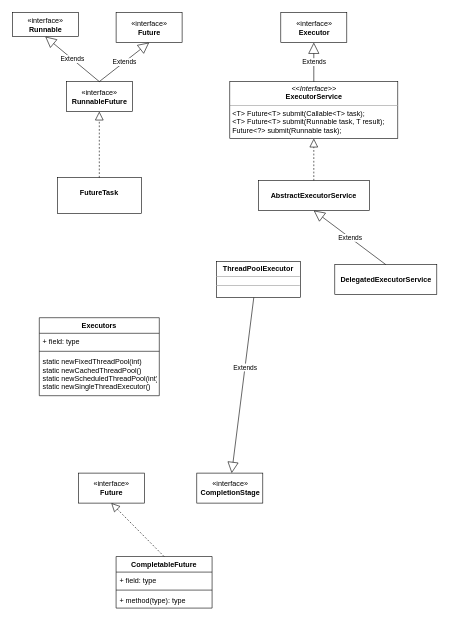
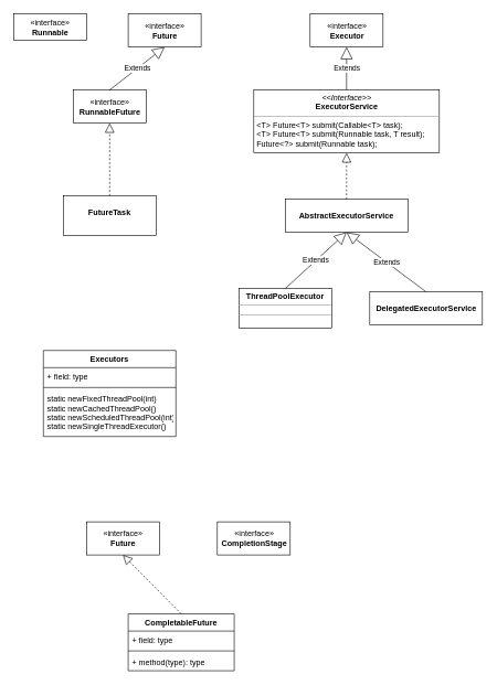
  <mxCell id="0" />
  <mxCell id="1" parent="0" />
  <mxCell id="2" value="«interface»&lt;br&gt;&lt;b&gt;Future&lt;/b&gt;" style="html=1;" vertex="1" parent="1"><mxGeometry x="193" y="20.5" width="110" height="50" as="geometry" /></mxCell>
  <mxCell id="3" value="«interface»&lt;br&gt;&lt;b&gt;RunnableFuture&lt;/b&gt;" style="html=1;" vertex="1" parent="1"><mxGeometry x="110" y="135.5" width="110" height="50" as="geometry" /></mxCell>
  <mxCell id="4" value="&lt;p style=&quot;margin: 0px ; margin-top: 4px ; text-align: center&quot;&gt;&lt;br&gt;&lt;b&gt;FutureTask&lt;/b&gt;&lt;br&gt;&lt;/p&gt;" style="verticalAlign=top;align=left;overflow=fill;fontSize=12;fontFamily=Helvetica;html=1;" vertex="1" parent="1"><mxGeometry x="95" y="295.5" width="140" height="60" as="geometry" /></mxCell>
  <mxCell id="5" value="" style="endArrow=block;dashed=1;endFill=0;endSize=12;html=1;exitX=0.5;exitY=0;exitDx=0;exitDy=0;" edge="1" parent="1" source="4" target="3"><mxGeometry width="160" relative="1" as="geometry"><mxPoint x="100" y="375.5" as="sourcePoint" /><mxPoint x="260" y="375.5" as="targetPoint" /></mxGeometry></mxCell>
  <mxCell id="6" value="«interface»&lt;br&gt;&lt;b&gt;Runnable&lt;/b&gt;" style="html=1;" vertex="1" parent="1"><mxGeometry x="20" y="20.5" width="110" height="40" as="geometry" /></mxCell>
- <mxCell id="7" value="Extends" style="endArrow=block;endSize=16;endFill=0;html=1;exitX=0.5;exitY=0;exitDx=0;exitDy=0;entryX=0.5;entryY=1;entryDx=0;entryDy=0;" edge="1" parent="1" source="3" target="6"><mxGeometry width="160" relative="1" as="geometry"><mxPoint x="350" y="165.5" as="sourcePoint" /><mxPoint x="510" y="165.5" as="targetPoint" /></mxGeometry></mxCell>
  <mxCell id="8" value="Extends" style="endArrow=block;endSize=16;endFill=0;html=1;exitX=0.5;exitY=0;exitDx=0;exitDy=0;entryX=0.5;entryY=1;entryDx=0;entryDy=0;" edge="1" parent="1" source="3" target="2"><mxGeometry width="160" relative="1" as="geometry"><mxPoint x="350" y="165.5" as="sourcePoint" /><mxPoint x="510" y="165.5" as="targetPoint" /></mxGeometry></mxCell>
  <mxCell id="9" value="«interface»&lt;br&gt;&lt;b&gt;Executor&lt;/b&gt;" style="html=1;" vertex="1" parent="1"><mxGeometry x="467.5" y="20.5" width="110" height="50" as="geometry" /></mxCell>
  <mxCell id="10" value="&lt;p style=&quot;margin: 0px ; margin-top: 4px ; text-align: center&quot;&gt;&lt;i&gt;&amp;lt;&amp;lt;Interface&amp;gt;&amp;gt;&lt;/i&gt;&lt;br&gt;&lt;b&gt;ExecutorService&lt;/b&gt;&lt;br&gt;&lt;/p&gt;&lt;hr size=&quot;1&quot;&gt;&lt;p style=&quot;margin: 0px ; margin-left: 4px&quot;&gt;&amp;lt;T&amp;gt; Future&amp;lt;T&amp;gt; submit(Callable&amp;lt;T&amp;gt; task);&lt;/p&gt;&lt;p style=&quot;margin: 0px ; margin-left: 4px&quot;&gt;&amp;lt;T&amp;gt; Future&amp;lt;T&amp;gt; submit(Runnable task, T result);&lt;/p&gt;&lt;p style=&quot;margin: 0px ; margin-left: 4px&quot;&gt;Future&amp;lt;?&amp;gt; submit(Runnable task);&lt;/p&gt;" style="verticalAlign=top;align=left;overflow=fill;fontSize=12;fontFamily=Helvetica;html=1;" vertex="1" parent="1"><mxGeometry x="382.5" y="135.5" width="280" height="95" as="geometry" /></mxCell>
  <mxCell id="11" value="Extends" style="endArrow=block;endSize=16;endFill=0;html=1;exitX=0.5;exitY=0;exitDx=0;exitDy=0;entryX=0.5;entryY=1;entryDx=0;entryDy=0;" edge="1" parent="1" source="10" target="9"><mxGeometry width="160" relative="1" as="geometry"><mxPoint x="517.5" y="-29.5" as="sourcePoint" /><mxPoint x="600.5" y="-94.5" as="targetPoint" /></mxGeometry></mxCell>
  <mxCell id="12" value="" style="endArrow=block;dashed=1;endFill=0;endSize=12;html=1;exitX=0.5;exitY=0;exitDx=0;exitDy=0;entryX=0.5;entryY=1;entryDx=0;entryDy=0;" edge="1" parent="1" source="13" target="10"><mxGeometry width="160" relative="1" as="geometry"><mxPoint x="297.5" y="305.5" as="sourcePoint" /><mxPoint x="297.5" y="195.5" as="targetPoint" /></mxGeometry></mxCell>
  <mxCell id="13" value="&lt;p style=&quot;margin: 0px ; margin-top: 4px ; text-align: center&quot;&gt;&lt;br&gt;&lt;b&gt;AbstractExecutorService&lt;/b&gt;&lt;br&gt;&lt;/p&gt;" style="verticalAlign=top;align=left;overflow=fill;fontSize=12;fontFamily=Helvetica;html=1;" vertex="1" parent="1"><mxGeometry x="430" y="300.5" width="185" height="50" as="geometry" /></mxCell>
- <mxCell id="14" value="Extends" style="endArrow=block;endSize=16;endFill=0;html=1;exitX=0.5;exitY=0;exitDx=0;exitDy=0;" edge="1" parent="1" source="15" target="23"><mxGeometry width="160" relative="1" as="geometry"><mxPoint x="477.5" y="470.5" as="sourcePoint" /><mxPoint x="507.5" y="355.5" as="targetPoint" /></mxGeometry></mxCell>
+ <mxCell id="14" value="Extends" style="endArrow=block;endSize=16;endFill=0;html=1;exitX=0.5;exitY=0;exitDx=0;exitDy=0;entryX=0.5;entryY=1;entryDx=0;entryDy=0;" edge="1" parent="1" source="15" target="13"><mxGeometry width="160" relative="1" as="geometry"><mxPoint x="477.5" y="470.5" as="sourcePoint" /><mxPoint x="507.5" y="355.5" as="targetPoint" /></mxGeometry></mxCell>
  <mxCell id="15" value="&lt;p style=&quot;margin: 0px ; margin-top: 4px ; text-align: center&quot;&gt;&lt;b&gt;ThreadPoolExecutor&lt;/b&gt;&lt;/p&gt;&lt;hr size=&quot;1&quot;&gt;&lt;div style=&quot;height: 2px&quot;&gt;&lt;/div&gt;&lt;hr size=&quot;1&quot;&gt;&lt;div style=&quot;height: 2px&quot;&gt;&lt;/div&gt;" style="verticalAlign=top;align=left;overflow=fill;fontSize=12;fontFamily=Helvetica;html=1;" vertex="1" parent="1"><mxGeometry x="360" y="435.5" width="140" height="60" as="geometry" /></mxCell>
  <mxCell id="16" value="Executors" style="swimlane;fontStyle=1;align=center;verticalAlign=top;childLayout=stackLayout;horizontal=1;startSize=26;horizontalStack=0;resizeParent=1;resizeParentMax=0;resizeLast=0;collapsible=1;marginBottom=0;" vertex="1" parent="1"><mxGeometry x="65" y="529" width="200" height="130" as="geometry" /></mxCell>
  <mxCell id="17" value="+ field: type" style="text;strokeColor=none;fillColor=none;align=left;verticalAlign=top;spacingLeft=4;spacingRight=4;overflow=hidden;rotatable=0;points=[[0,0.5],[1,0.5]];portConstraint=eastwest;" vertex="1" parent="16"><mxGeometry y="26" width="200" height="26" as="geometry" /></mxCell>
  <mxCell id="18" value="" style="line;strokeWidth=1;fillColor=none;align=left;verticalAlign=middle;spacingTop=-1;spacingLeft=3;spacingRight=3;rotatable=0;labelPosition=right;points=[];portConstraint=eastwest;" vertex="1" parent="16"><mxGeometry y="52" width="200" height="8" as="geometry" /></mxCell>
  <mxCell id="19" value="static newFixedThreadPool(int)&#10;static newCachedThreadPool()&#10;static newScheduledThreadPool(int)&#10;static newSingleThreadExecutor()" style="text;strokeColor=none;fillColor=none;align=left;verticalAlign=top;spacingLeft=4;spacingRight=4;overflow=hidden;rotatable=0;points=[[0,0.5],[1,0.5]];portConstraint=eastwest;" vertex="1" parent="16"><mxGeometry y="60" width="200" height="70" as="geometry" /></mxCell>
  <mxCell id="20" value="&lt;p style=&quot;margin: 0px ; margin-top: 4px ; text-align: center&quot;&gt;&lt;br&gt;&lt;b&gt;DelegatedExecutorService&lt;/b&gt;&lt;br&gt;&lt;/p&gt;" style="verticalAlign=top;align=left;overflow=fill;fontSize=12;fontFamily=Helvetica;html=1;" vertex="1" parent="1"><mxGeometry x="557.5" y="440.5" width="170" height="50" as="geometry" /></mxCell>
  <mxCell id="21" value="Extends" style="endArrow=block;endSize=16;endFill=0;html=1;exitX=0.5;exitY=0;exitDx=0;exitDy=0;entryX=0.5;entryY=1;entryDx=0;entryDy=0;" edge="1" parent="1" source="20" target="13"><mxGeometry width="160" relative="1" as="geometry"><mxPoint x="477.5" y="470.5" as="sourcePoint" /><mxPoint x="507.5" y="355.5" as="targetPoint" /></mxGeometry></mxCell>
  <mxCell id="22" value="«interface»&lt;br&gt;&lt;b&gt;Future&lt;/b&gt;" style="html=1;" vertex="1" parent="1"><mxGeometry x="130" y="788" width="110" height="50" as="geometry" /></mxCell>
  <mxCell id="23" value="«interface»&lt;br&gt;&lt;b&gt;CompletionStage&lt;/b&gt;" style="html=1;" vertex="1" parent="1"><mxGeometry x="327.5" y="788" width="110" height="50" as="geometry" /></mxCell>
  <mxCell id="24" value="CompletableFuture" style="swimlane;fontStyle=1;align=center;verticalAlign=top;childLayout=stackLayout;horizontal=1;startSize=26;horizontalStack=0;resizeParent=1;resizeParentMax=0;resizeLast=0;collapsible=1;marginBottom=0;" vertex="1" parent="1"><mxGeometry x="193" y="927" width="160" height="86" as="geometry" /></mxCell>
  <mxCell id="25" value="+ field: type" style="text;strokeColor=none;fillColor=none;align=left;verticalAlign=top;spacingLeft=4;spacingRight=4;overflow=hidden;rotatable=0;points=[[0,0.5],[1,0.5]];portConstraint=eastwest;" vertex="1" parent="24"><mxGeometry y="26" width="160" height="26" as="geometry" /></mxCell>
  <mxCell id="26" value="" style="line;strokeWidth=1;fillColor=none;align=left;verticalAlign=middle;spacingTop=-1;spacingLeft=3;spacingRight=3;rotatable=0;labelPosition=right;points=[];portConstraint=eastwest;" vertex="1" parent="24"><mxGeometry y="52" width="160" height="8" as="geometry" /></mxCell>
  <mxCell id="27" value="+ method(type): type" style="text;strokeColor=none;fillColor=none;align=left;verticalAlign=top;spacingLeft=4;spacingRight=4;overflow=hidden;rotatable=0;points=[[0,0.5],[1,0.5]];portConstraint=eastwest;" vertex="1" parent="24"><mxGeometry y="60" width="160" height="26" as="geometry" /></mxCell>
  <mxCell id="28" value="" style="endArrow=block;dashed=1;endFill=0;endSize=12;html=1;exitX=0.5;exitY=0;exitDx=0;exitDy=0;entryX=0.5;entryY=1;entryDx=0;entryDy=0;" edge="1" parent="1" source="24" target="22"><mxGeometry width="160" relative="1" as="geometry"><mxPoint x="20" y="1038" as="sourcePoint" /><mxPoint x="180" y="1038" as="targetPoint" /></mxGeometry></mxCell>
